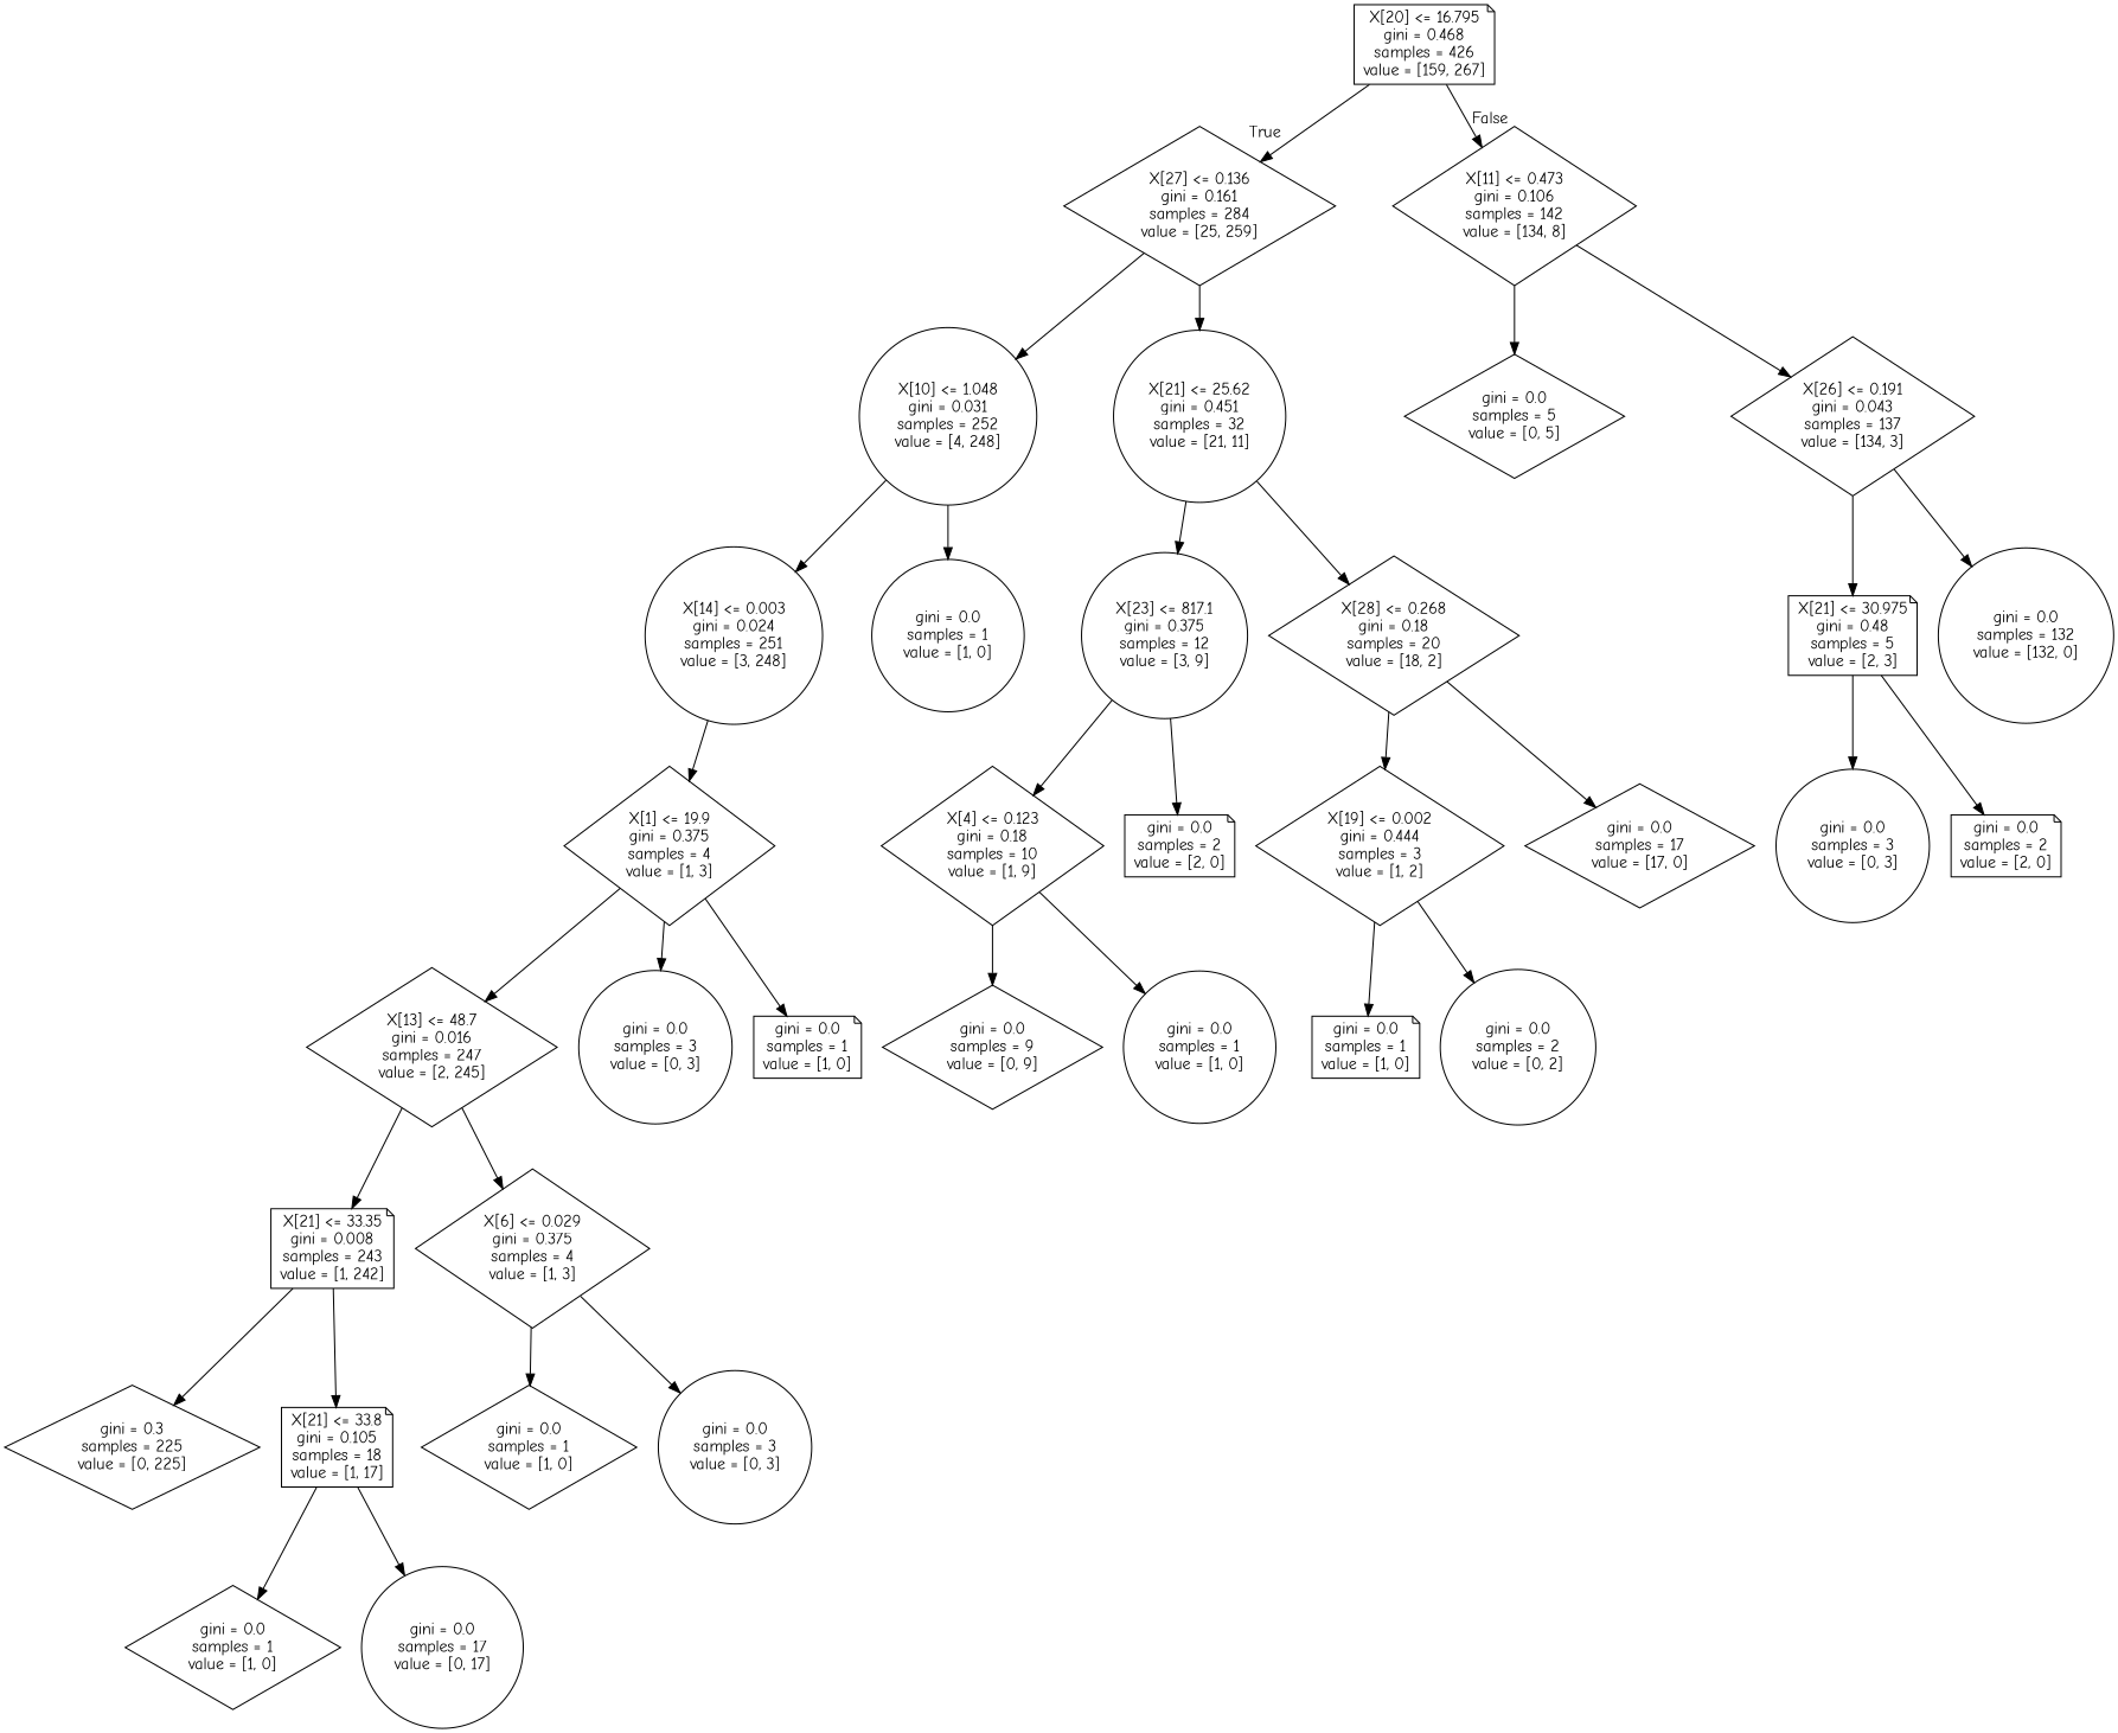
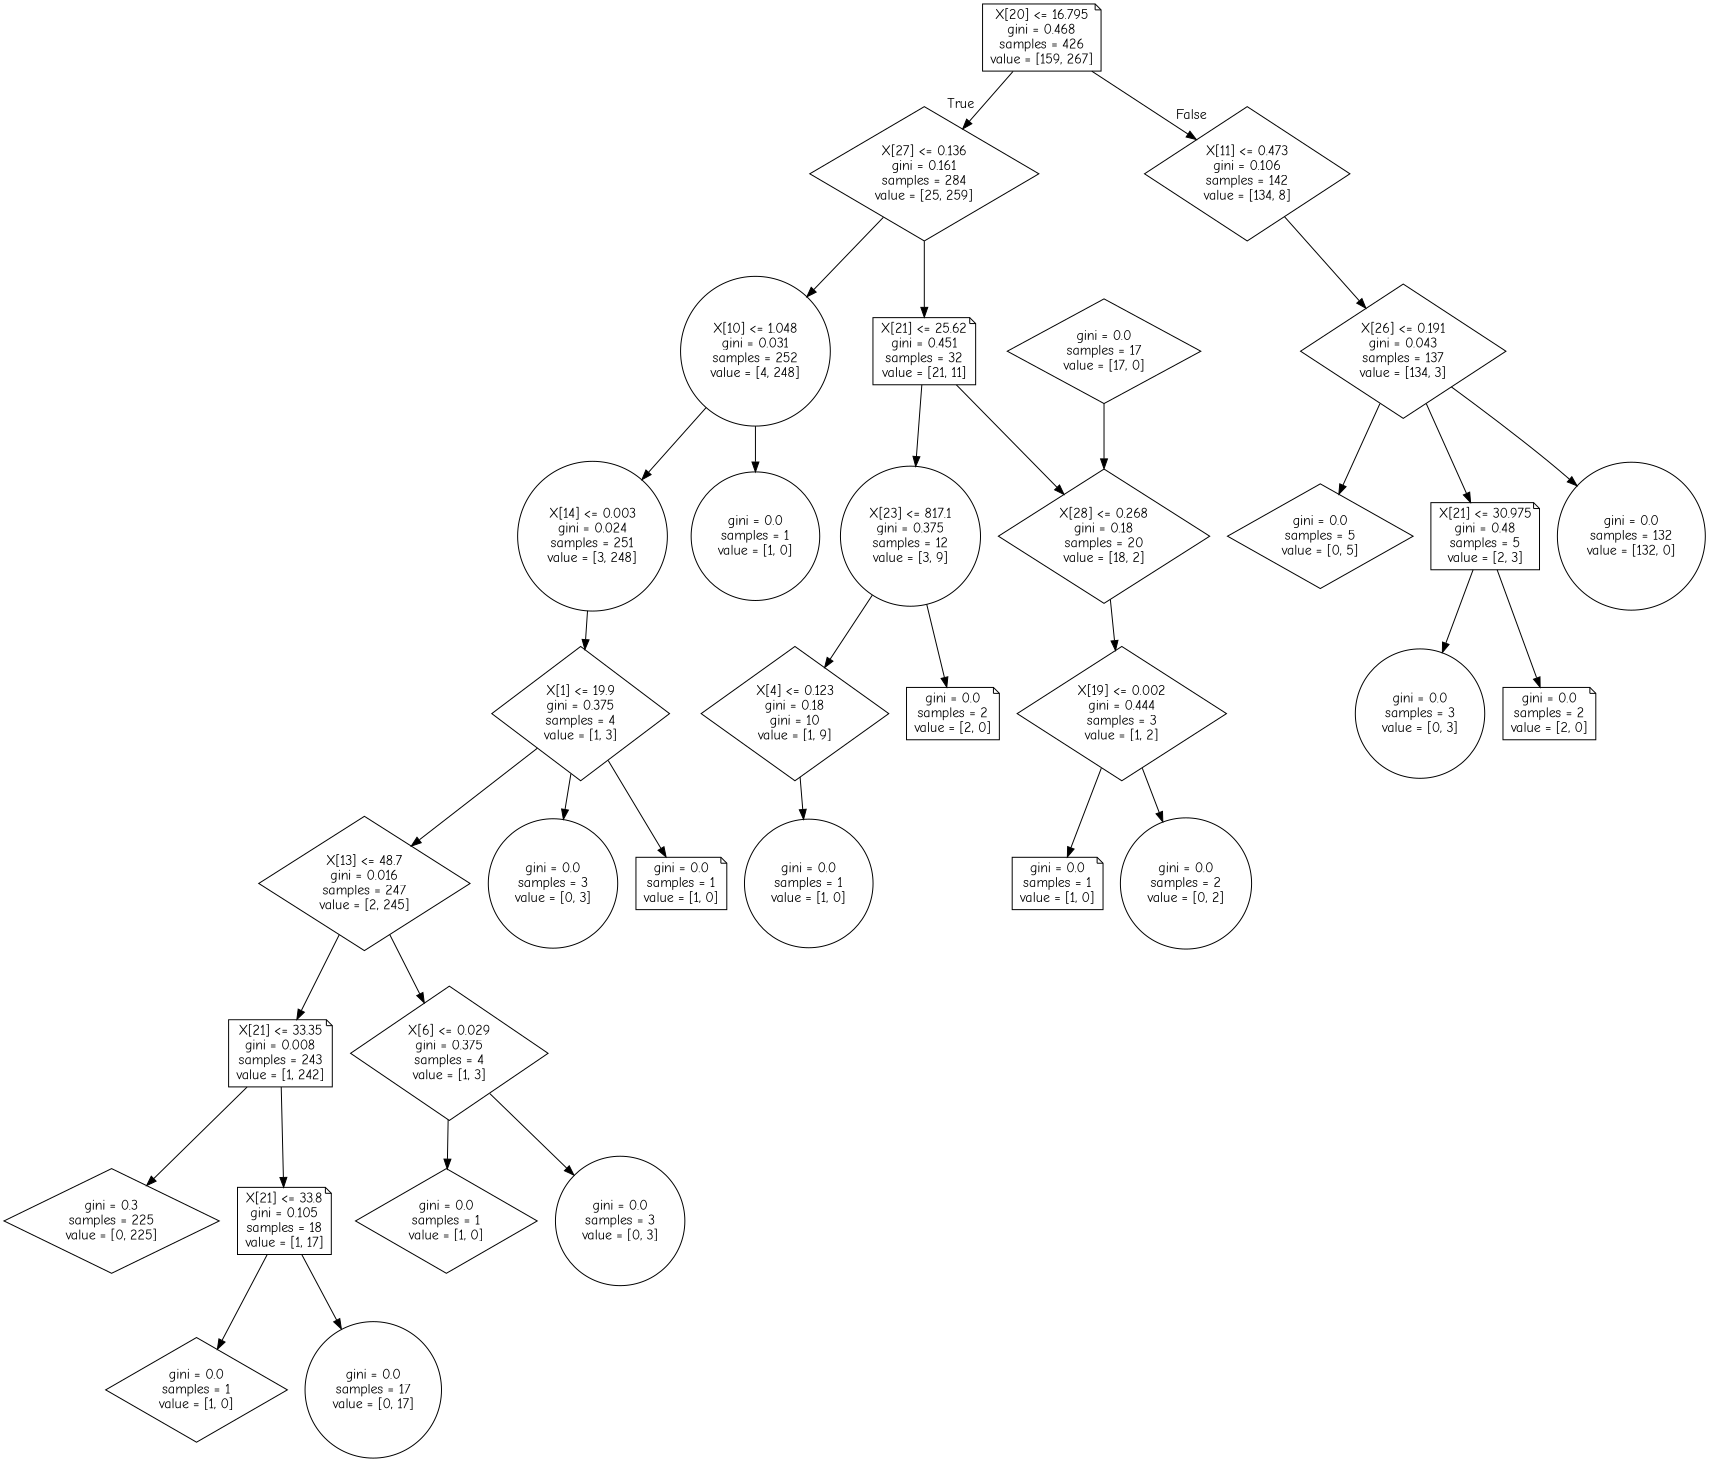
  digraph {
    fontname="Comic Neue"
    node [fontname="Comic Neue" shape=diamond]
    edge [fontname="Comic Neue"]
    n1 [label="X[20] <= 16.795\ngini = 0.468\nsamples = 426\nvalue = [159, 267]" shape=note]
    n2 [label="X[27] <= 0.136\ngini = 0.161\nsamples = 284\nvalue = [25, 259]"]
    n3 [label="X[11] <= 0.473\ngini = 0.106\nsamples = 142\nvalue = [134, 8]"]
    n4 [label="X[10] <= 1.048\ngini = 0.031\nsamples = 252\nvalue = [4, 248]" shape=circle]
-   n5 [label="X[21] <= 25.62\ngini = 0.451\nsamples = 32\nvalue = [21, 11]" shape=circle]
+   n5 [label="X[21] <= 25.62\ngini = 0.451\nsamples = 32\nvalue = [21, 11]" shape=note]
    n6 [label="gini = 0.0\nsamples = 5\nvalue = [0, 5]"]
    n7 [label="X[26] <= 0.191\ngini = 0.043\nsamples = 137\nvalue = [134, 3]"]
    n8 [label="X[14] <= 0.003\ngini = 0.024\nsamples = 251\nvalue = [3, 248]" shape=circle]
    n9 [label="gini = 0.0\nsamples = 1\nvalue = [1, 0]" shape=circle]
    n10 [label="X[23] <= 817.1\ngini = 0.375\nsamples = 12\nvalue = [3, 9]" shape=circle]
    n11 [label="X[28] <= 0.268\ngini = 0.18\nsamples = 20\nvalue = [18, 2]"]
    n12 [label="X[1] <= 19.9\ngini = 0.375\nsamples = 4\nvalue = [1, 3]"]
    n13 [label="X[13] <= 48.7\ngini = 0.016\nsamples = 247\nvalue = [2, 245]"]
    n14 [label="gini = 0.0\nsamples = 3\nvalue = [0, 3]" shape=circle]
    n15 [label="gini = 0.0\nsamples = 1\nvalue = [1, 0]" shape=note]
    n16 [label="X[21] <= 33.35\ngini = 0.008\nsamples = 243\nvalue = [1, 242]" shape=note]
    n17 [label="X[6] <= 0.029\ngini = 0.375\nsamples = 4\nvalue = [1, 3]"]
    n18 [label="gini = 0.3\nsamples = 225\nvalue = [0, 225]"]
    n19 [label="X[21] <= 33.8\ngini = 0.105\nsamples = 18\nvalue = [1, 17]" shape=note]
    n20 [label="gini = 0.0\nsamples = 1\nvalue = [1, 0]"]
    n21 [label="gini = 0.0\nsamples = 3\nvalue = [0, 3]" shape=circle]
    n22 [label="gini = 0.0\nsamples = 1\nvalue = [1, 0]"]
    n23 [label="gini = 0.0\nsamples = 17\nvalue = [0, 17]" shape=circle]
-   n24 [label="X[4] <= 0.123\ngini = 0.18\nsamples = 10\nvalue = [1, 9]"]
+   n24 [label="X[4] <= 0.123\ngini = 0.18\ngini = 10\nvalue = [1, 9]"]
    n25 [label="gini = 0.0\nsamples = 2\nvalue = [2, 0]" shape=note]
    n26 [label="X[19] <= 0.002\ngini = 0.444\nsamples = 3\nvalue = [1, 2]"]
    n27 [label="gini = 0.0\nsamples = 17\nvalue = [17, 0]"]
-   n28 [label="gini = 0.0\nsamples = 9\nvalue = [0, 9]"]
    n29 [label="gini = 0.0\nsamples = 1\nvalue = [1, 0]" shape=circle]
    n30 [label="gini = 0.0\nsamples = 1\nvalue = [1, 0]" shape=note]
    n31 [label="gini = 0.0\nsamples = 2\nvalue = [0, 2]" shape=circle]
    n32 [label="X[21] <= 30.975\ngini = 0.48\nsamples = 5\nvalue = [2, 3]" shape=note]
    n33 [label="gini = 0.0\nsamples = 132\nvalue = [132, 0]" shape=circle]
    n34 [label="gini = 0.0\nsamples = 3\nvalue = [0, 3]" shape=circle]
    n35 [label="gini = 0.0\nsamples = 2\nvalue = [2, 0]" shape=note]
    n1 -> n2 [headlabel=True labelangle=45 labeldistance=2.5]
    n1 -> n3 [headlabel=False labelangle=-45 labeldistance=2.5]
    n2 -> n4
    n2 -> n5
-   n3 -> n6
+   n7 -> n6
    n3 -> n7
    n4 -> n8
    n4 -> n9
    n5 -> n10
    n5 -> n11
    n7 -> n32
    n7 -> n33
    n8 -> n12
    n10 -> n24
    n10 -> n25
    n11 -> n26
-   n11 -> n27
+   n27 -> n11
    n12 -> n13
    n12 -> n14
    n12 -> n15
    n13 -> n16
    n13 -> n17
    n16 -> n18
    n16 -> n19
    n17 -> n20
    n17 -> n21
    n19 -> n22
    n19 -> n23
-   n24 -> n28
    n24 -> n29
    n26 -> n30
    n26 -> n31
    n32 -> n34
    n32 -> n35
  }
